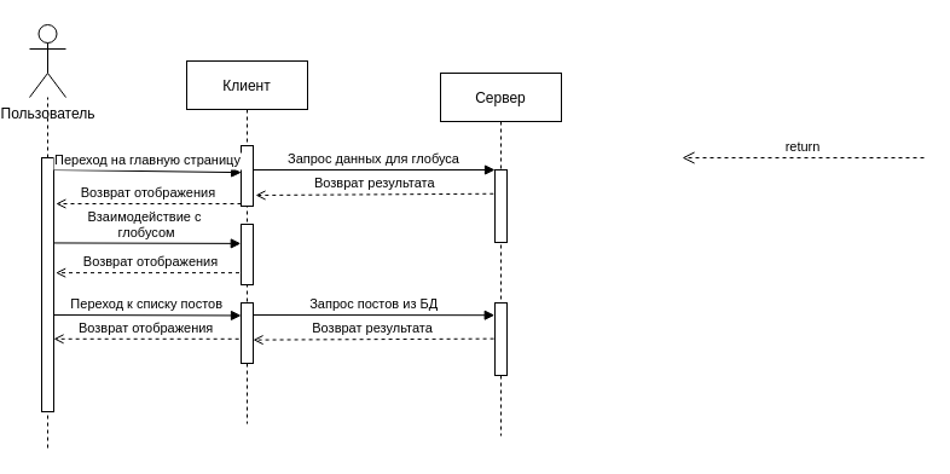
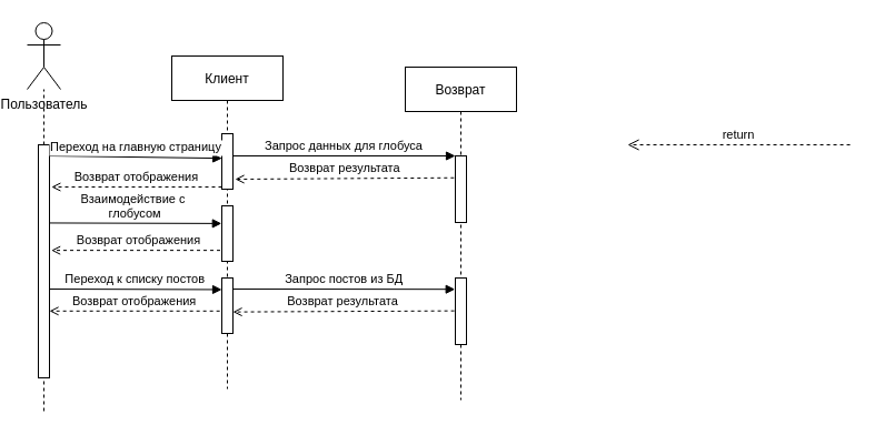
  <mxCell id="0" />
  <mxCell id="1" parent="0" />
  <mxCell id="2" value="Клиент" style="shape=umlLifeline;perimeter=lifelinePerimeter;container=1;collapsible=0;recursiveResize=0;rounded=0;shadow=0;strokeWidth=1;" parent="1" vertex="1"><mxGeometry x="150" y="50" width="100" height="300" as="geometry" /></mxCell>
  <mxCell id="3" value="" style="points=[];perimeter=orthogonalPerimeter;rounded=0;shadow=0;strokeWidth=1;" parent="2" vertex="1"><mxGeometry x="45" y="70" width="10" height="50" as="geometry" /></mxCell>
  <mxCell id="4" value="" style="points=[];perimeter=orthogonalPerimeter;rounded=0;shadow=0;strokeWidth=1;" vertex="1" parent="2"><mxGeometry x="45" y="200" width="10" height="50" as="geometry" /></mxCell>
- <mxCell id="5" value="Сервер" style="shape=umlLifeline;perimeter=lifelinePerimeter;container=1;collapsible=0;recursiveResize=0;rounded=0;shadow=0;strokeWidth=1;" parent="1" vertex="1"><mxGeometry x="360" y="60" width="100" height="300" as="geometry" /></mxCell>
+ <mxCell id="5" value="Возврат" style="shape=umlLifeline;perimeter=lifelinePerimeter;container=1;collapsible=0;recursiveResize=0;rounded=0;shadow=0;strokeWidth=1;" parent="1" vertex="1"><mxGeometry x="360" y="60" width="100" height="300" as="geometry" /></mxCell>
  <mxCell id="6" value="" style="points=[];perimeter=orthogonalPerimeter;rounded=0;shadow=0;strokeWidth=1;" parent="5" vertex="1"><mxGeometry x="45" y="80" width="10" height="60" as="geometry" /></mxCell>
  <mxCell id="7" value="Запрос данных для глобуса" style="verticalAlign=bottom;endArrow=block;entryX=0;entryY=0;shadow=0;strokeWidth=1;" parent="1" source="3" target="6" edge="1"><mxGeometry relative="1" as="geometry"><mxPoint x="270" y="140" as="sourcePoint" /></mxGeometry></mxCell>
  <mxCell id="8" value="Возврат результата" style="verticalAlign=bottom;endArrow=open;shadow=0;strokeWidth=1;exitX=-0.119;exitY=0.329;exitDx=0;exitDy=0;exitPerimeter=0;dashed=1;endFill=0;" parent="1" source="6" edge="1"><mxGeometry relative="1" as="geometry"><mxPoint x="235" y="180" as="sourcePoint" /><mxPoint x="207" y="161" as="targetPoint" /></mxGeometry></mxCell>
  <mxCell id="9" value="Пользователь" style="shape=umlActor;verticalLabelPosition=bottom;verticalAlign=top;html=1;outlineConnect=0;" vertex="1" parent="1"><mxGeometry x="20" y="20" width="30" height="60" as="geometry" /></mxCell>
  <mxCell id="10" value="" style="endArrow=none;dashed=1;html=1;" edge="1" parent="1" target="9"><mxGeometry width="50" height="50" relative="1" as="geometry"><mxPoint x="35" y="370" as="sourcePoint" /><mxPoint x="80" y="220" as="targetPoint" /></mxGeometry></mxCell>
  <mxCell id="11" value="" style="rounded=0;whiteSpace=wrap;html=1;" vertex="1" parent="1"><mxGeometry x="30" y="130" width="10" height="210" as="geometry" /></mxCell>
  <mxCell id="12" value="Взаимодействие с &#10;глобусом" style="verticalAlign=bottom;endArrow=block;shadow=0;strokeWidth=1;entryX=-0.02;entryY=0.318;entryDx=0;entryDy=0;entryPerimeter=0;" edge="1" parent="1" target="17"><mxGeometry relative="1" as="geometry"><mxPoint x="40" y="200.44" as="sourcePoint" /><mxPoint x="193" y="200" as="targetPoint" /></mxGeometry></mxCell>
  <mxCell id="13" value="Возврат отображения " style="verticalAlign=bottom;endArrow=open;shadow=0;strokeWidth=1;entryX=1.183;entryY=0.181;entryDx=0;entryDy=0;entryPerimeter=0;dashed=1;endFill=0;" edge="1" parent="1" source="3" target="11"><mxGeometry x="-0.021" relative="1" as="geometry"><mxPoint x="50" y="150" as="sourcePoint" /><mxPoint x="170" y="150" as="targetPoint" /><mxPoint as="offset" /></mxGeometry></mxCell>
  <mxCell id="14" value="Переход на главную страницу" style="verticalAlign=bottom;endArrow=block;shadow=0;strokeWidth=1;entryX=0.021;entryY=0.443;entryDx=0;entryDy=0;entryPerimeter=0;" edge="1" parent="1" target="3"><mxGeometry relative="1" as="geometry"><mxPoint x="40" y="140" as="sourcePoint" /><mxPoint x="190" y="140" as="targetPoint" /></mxGeometry></mxCell>
  <mxCell id="15" value="return" style="verticalAlign=bottom;endArrow=open;dashed=1;endSize=8;exitX=0;exitY=0.95;shadow=0;strokeWidth=1;" edge="1" parent="1"><mxGeometry relative="1" as="geometry"><mxPoint x="560" y="130" as="targetPoint" /><mxPoint x="760" y="130" as="sourcePoint" /></mxGeometry></mxCell>
  <mxCell id="16" value="Возврат отображения" style="verticalAlign=bottom;endArrow=open;shadow=0;strokeWidth=1;entryX=1.162;entryY=0.453;entryDx=0;entryDy=0;entryPerimeter=0;dashed=1;endFill=0;" edge="1" parent="1" source="2" target="11"><mxGeometry relative="1" as="geometry"><mxPoint x="190" y="221" as="sourcePoint" /><mxPoint x="204.8" y="210.9" as="targetPoint" /></mxGeometry></mxCell>
  <mxCell id="17" value="" style="points=[];perimeter=orthogonalPerimeter;rounded=0;shadow=0;strokeWidth=1;" vertex="1" parent="1"><mxGeometry x="195" y="185" width="10" height="50" as="geometry" /></mxCell>
  <mxCell id="18" value="Переход к списку постов" style="verticalAlign=bottom;endArrow=block;shadow=0;strokeWidth=1;entryX=-0.02;entryY=0.318;entryDx=0;entryDy=0;entryPerimeter=0;" edge="1" parent="1"><mxGeometry relative="1" as="geometry"><mxPoint x="40.2" y="260" as="sourcePoint" /><mxPoint x="195" y="260.46" as="targetPoint" /></mxGeometry></mxCell>
  <mxCell id="19" value="" style="points=[];perimeter=orthogonalPerimeter;rounded=0;shadow=0;strokeWidth=1;" vertex="1" parent="1"><mxGeometry x="405" y="250" width="10" height="60" as="geometry" /></mxCell>
  <mxCell id="20" value="Запрос постов из БД" style="verticalAlign=bottom;endArrow=block;shadow=0;strokeWidth=1;entryX=-0.028;entryY=0.17;entryDx=0;entryDy=0;entryPerimeter=0;" edge="1" parent="1" target="19"><mxGeometry relative="1" as="geometry"><mxPoint x="205.2" y="260" as="sourcePoint" /><mxPoint x="400" y="260" as="targetPoint" /></mxGeometry></mxCell>
  <mxCell id="21" value="Возврат результата" style="verticalAlign=bottom;endArrow=open;shadow=0;strokeWidth=1;exitX=-0.091;exitY=0.494;exitDx=0;exitDy=0;exitPerimeter=0;dashed=1;endFill=0;" edge="1" parent="1" source="19"><mxGeometry relative="1" as="geometry"><mxPoint x="401.81" y="279.37" as="sourcePoint" /><mxPoint x="205" y="280.63" as="targetPoint" /></mxGeometry></mxCell>
  <mxCell id="22" value="Возврат отображения " style="verticalAlign=bottom;endArrow=open;shadow=0;strokeWidth=1;entryX=1.183;entryY=0.181;entryDx=0;entryDy=0;entryPerimeter=0;dashed=1;endFill=0;" edge="1" parent="1"><mxGeometry x="-0.021" relative="1" as="geometry"><mxPoint x="193.17" y="279.8" as="sourcePoint" /><mxPoint x="40" y="279.8" as="targetPoint" /><mxPoint as="offset" /></mxGeometry></mxCell>
